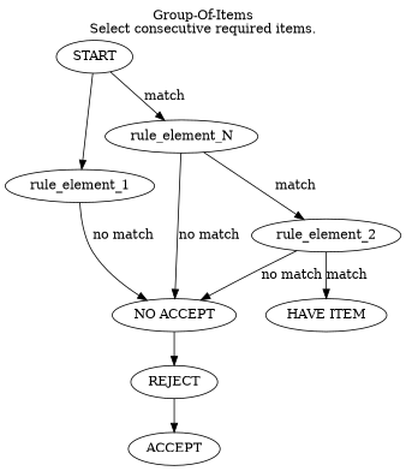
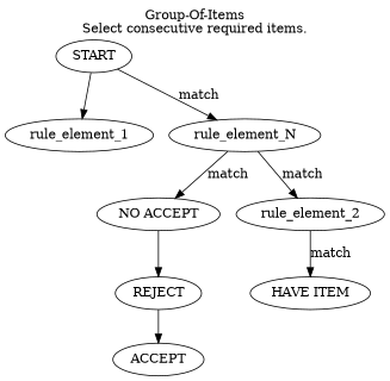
  digraph {
    label="Group-Of-Items\nSelect consecutive required items.\n"
    labelloc=t
    START
    rule_element_1
    rule_element_N
    n4 [label="NO ACCEPT"]
    rule_element_2
    REJECT
    "HAVE ITEM"
    ACCEPT
    START -> rule_element_1
    START -> rule_element_N [label=match]
-   rule_element_1 -> n4 [label="no match"]
-   rule_element_N -> n4 [label="no match"]
+   rule_element_N -> n4 [label=match]
    rule_element_N -> rule_element_2 [label=match]
    n4 -> REJECT
-   rule_element_2 -> n4 [label="no match"]
    rule_element_2 -> "HAVE ITEM" [label=match]
    REJECT -> ACCEPT
  }
